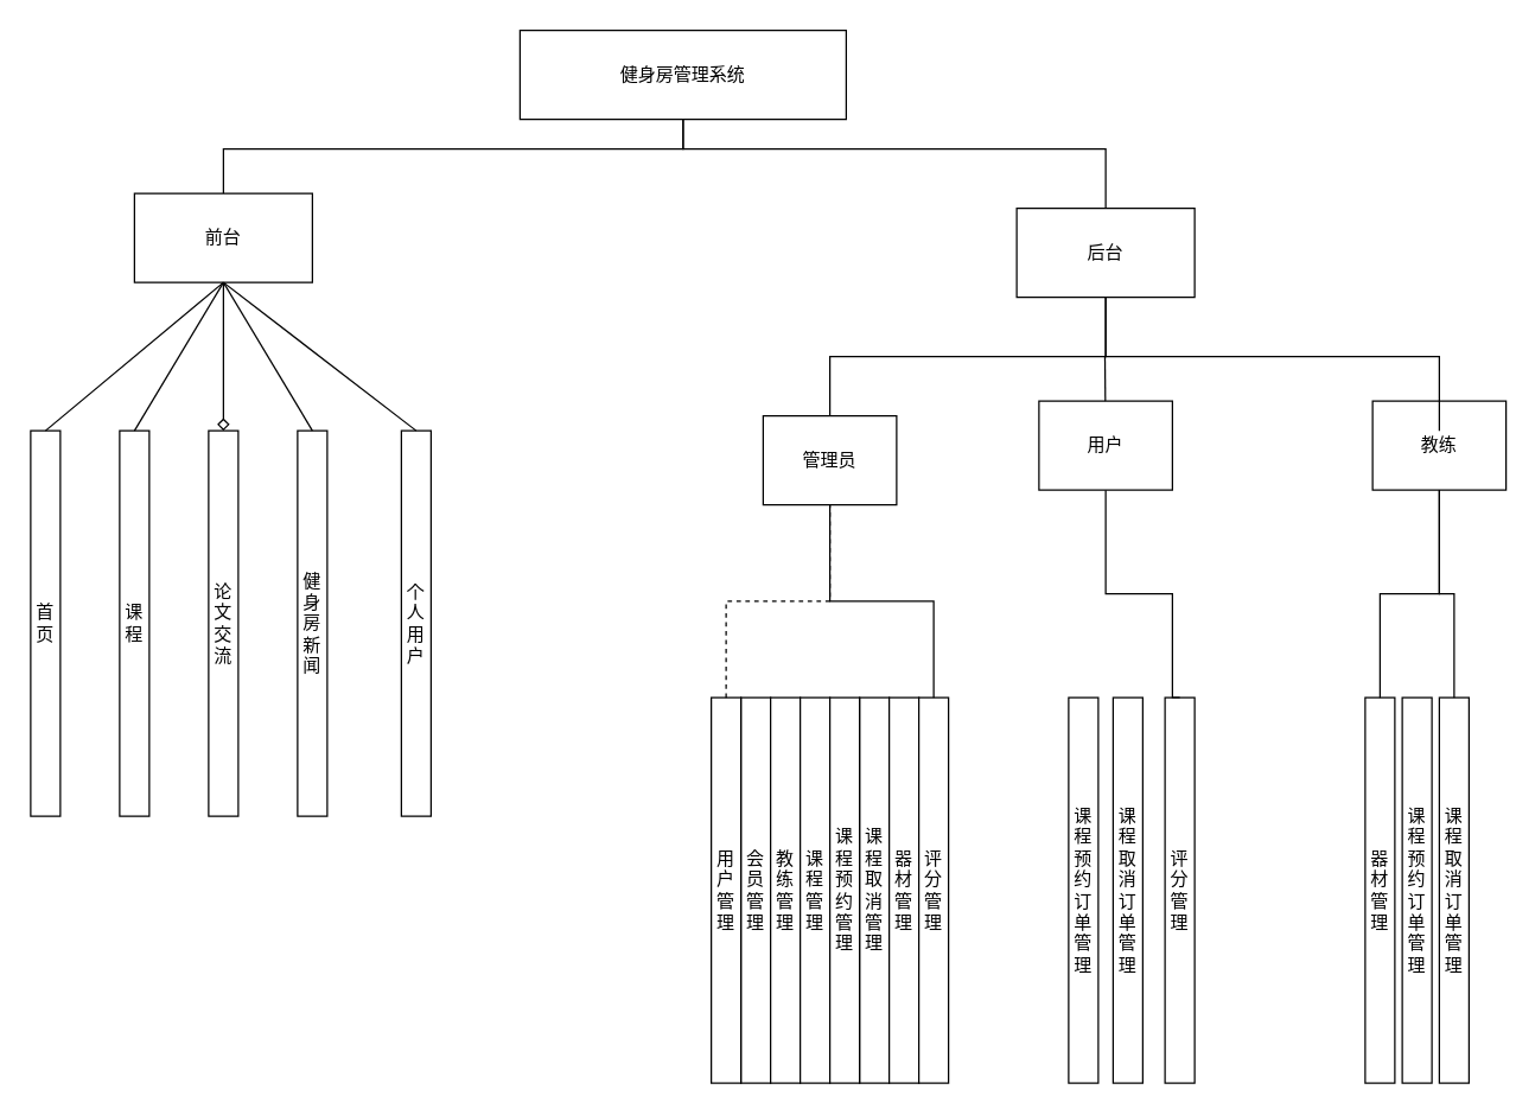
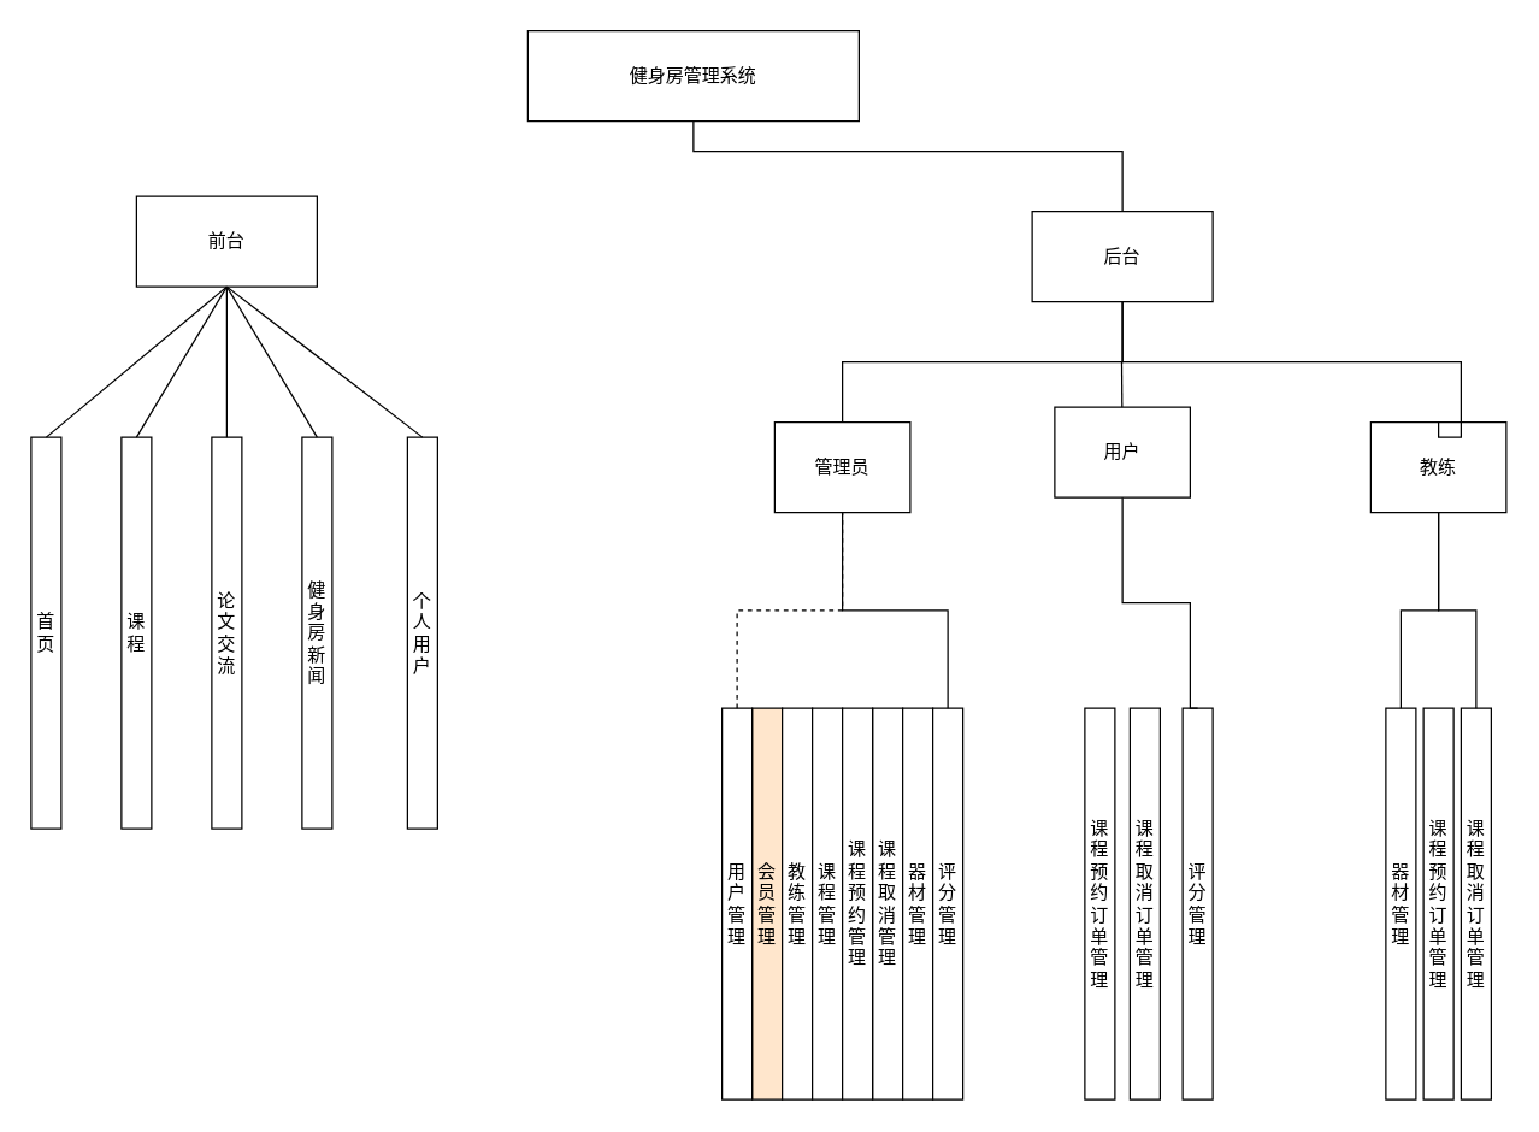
  <mxCell id="0" />
  <mxCell id="1" parent="0" />
- <mxCell id="2" style="edgeStyle=orthogonalEdgeStyle;rounded=0;orthogonalLoop=1;jettySize=auto;html=1;endArrow=none;endFill=0;" parent="1" source="3" target="4" edge="1"><mxGeometry relative="1" as="geometry"><mxPoint x="460" y="110" as="targetPoint" /><Array as="points"><mxPoint x="460" y="100" /><mxPoint x="150" y="100" /></Array></mxGeometry></mxCell>
  <mxCell id="3" value="健身房管理系统" style="rounded=0;whiteSpace=wrap;html=1;" parent="1" vertex="1"><mxGeometry x="350" y="20" width="220" height="60" as="geometry" /></mxCell>
  <mxCell id="4" value="前台" style="rounded=0;whiteSpace=wrap;html=1;" parent="1" vertex="1"><mxGeometry x="90" y="130" width="120" height="60" as="geometry" /></mxCell>
  <mxCell id="5" value="后台" style="rounded=0;whiteSpace=wrap;html=1;" parent="1" vertex="1"><mxGeometry x="685" y="140" width="120" height="60" as="geometry" /></mxCell>
  <mxCell id="6" value="" style="endArrow=none;html=1;rounded=0;entryX=0.5;entryY=0;entryDx=0;entryDy=0;edgeStyle=orthogonalEdgeStyle;endFill=0;" parent="1" target="5" edge="1"><mxGeometry width="50" height="50" relative="1" as="geometry"><mxPoint x="460" y="80" as="sourcePoint" /><mxPoint x="540" y="230" as="targetPoint" /><Array as="points"><mxPoint x="460" y="100" /><mxPoint x="745" y="100" /></Array></mxGeometry></mxCell>
  <mxCell id="7" value="首页" style="rounded=0;whiteSpace=wrap;html=1;" parent="1" vertex="1"><mxGeometry x="20" y="290" width="20" height="260" as="geometry" /></mxCell>
  <mxCell id="8" value="课程" style="rounded=0;whiteSpace=wrap;html=1;" parent="1" vertex="1"><mxGeometry x="80" y="290" width="20" height="260" as="geometry" /></mxCell>
  <mxCell id="9" value="论文交流" style="rounded=0;whiteSpace=wrap;html=1;" parent="1" vertex="1"><mxGeometry x="140" y="290" width="20" height="260" as="geometry" /></mxCell>
  <mxCell id="10" value="健身房新闻" style="rounded=0;whiteSpace=wrap;html=1;" parent="1" vertex="1"><mxGeometry x="200" y="290" width="20" height="260" as="geometry" /></mxCell>
  <mxCell id="11" value="个人用户" style="rounded=0;whiteSpace=wrap;html=1;" parent="1" vertex="1"><mxGeometry x="270" y="290" width="20" height="260" as="geometry" /></mxCell>
  <mxCell id="12" value="" style="endArrow=none;html=1;rounded=0;exitX=0.5;exitY=1;exitDx=0;exitDy=0;entryX=0.5;entryY=0;entryDx=0;entryDy=0;endFill=0;" parent="1" source="4" target="7" edge="1"><mxGeometry width="50" height="50" relative="1" as="geometry"><mxPoint x="460" y="340" as="sourcePoint" /><mxPoint x="510" y="290" as="targetPoint" /></mxGeometry></mxCell>
  <mxCell id="13" value="" style="endArrow=none;html=1;rounded=0;entryX=0.5;entryY=0;entryDx=0;entryDy=0;endFill=0;" parent="1" target="8" edge="1"><mxGeometry width="50" height="50" relative="1" as="geometry"><mxPoint x="150" y="190" as="sourcePoint" /><mxPoint x="510" y="290" as="targetPoint" /></mxGeometry></mxCell>
- <mxCell id="14" value="" style="endArrow=diamond;html=1;rounded=0;exitX=0.5;exitY=1;exitDx=0;exitDy=0;entryX=0.5;entryY=0;entryDx=0;entryDy=0;endFill=0;" parent="1" source="4" target="9" edge="1"><mxGeometry width="50" height="50" relative="1" as="geometry"><mxPoint x="460" y="340" as="sourcePoint" /><mxPoint x="510" y="290" as="targetPoint" /></mxGeometry></mxCell>
+ <mxCell id="14" value="" style="endArrow=none;html=1;rounded=0;exitX=0.5;exitY=1;exitDx=0;exitDy=0;entryX=0.5;entryY=0;entryDx=0;entryDy=0;endFill=0;" parent="1" source="4" target="9" edge="1"><mxGeometry width="50" height="50" relative="1" as="geometry"><mxPoint x="460" y="340" as="sourcePoint" /><mxPoint x="510" y="290" as="targetPoint" /></mxGeometry></mxCell>
  <mxCell id="15" value="" style="endArrow=none;html=1;rounded=0;entryX=0.5;entryY=0;entryDx=0;entryDy=0;" parent="1" target="10" edge="1"><mxGeometry width="50" height="50" relative="1" as="geometry"><mxPoint x="150" y="190" as="sourcePoint" /><mxPoint x="510" y="190" as="targetPoint" /></mxGeometry></mxCell>
  <mxCell id="16" value="" style="endArrow=none;html=1;rounded=0;entryX=0.5;entryY=0;entryDx=0;entryDy=0;" parent="1" target="11" edge="1"><mxGeometry width="50" height="50" relative="1" as="geometry"><mxPoint x="150" y="190" as="sourcePoint" /><mxPoint x="510" y="190" as="targetPoint" /></mxGeometry></mxCell>
  <mxCell id="17" value="管理员" style="rounded=0;whiteSpace=wrap;html=1;" parent="1" vertex="1"><mxGeometry x="514" y="280" width="90" height="60" as="geometry" /></mxCell>
- <mxCell id="18" value="教练" style="rounded=0;whiteSpace=wrap;html=1;" parent="1" vertex="1"><mxGeometry x="925" y="270" width="90" height="60" as="geometry" /></mxCell>
- <mxCell id="19" value="会员管理" style="rounded=0;whiteSpace=wrap;html=1;" parent="1" vertex="1"><mxGeometry x="499" y="470" width="20" height="260" as="geometry" /></mxCell>
+ <mxCell id="18" value="教练" style="rounded=0;whiteSpace=wrap;html=1;" parent="1" vertex="1"><mxGeometry x="910" y="280" width="90" height="60" as="geometry" /></mxCell>
+ <mxCell id="19" value="会员管理" style="rounded=0;whiteSpace=wrap;html=1;fillColor=#ffe6cc;" parent="1" vertex="1"><mxGeometry x="499" y="470" width="20" height="260" as="geometry" /></mxCell>
  <mxCell id="20" value="用户管理" style="rounded=0;whiteSpace=wrap;html=1;" parent="1" vertex="1"><mxGeometry x="479" y="470" width="20" height="260" as="geometry" /></mxCell>
  <mxCell id="21" value="教练管理" style="rounded=0;whiteSpace=wrap;html=1;" parent="1" vertex="1"><mxGeometry x="519" y="470" width="20" height="260" as="geometry" /></mxCell>
  <mxCell id="22" value="课程管理" style="rounded=0;whiteSpace=wrap;html=1;" parent="1" vertex="1"><mxGeometry x="539" y="470" width="20" height="260" as="geometry" /></mxCell>
  <mxCell id="23" value="课程取消管理" style="rounded=0;whiteSpace=wrap;html=1;" parent="1" vertex="1"><mxGeometry x="579" y="470" width="20" height="260" as="geometry" /></mxCell>
  <mxCell id="24" value="课程预约管理" style="rounded=0;whiteSpace=wrap;html=1;" parent="1" vertex="1"><mxGeometry x="559" y="470" width="20" height="260" as="geometry" /></mxCell>
  <mxCell id="25" value="器材管理" style="rounded=0;whiteSpace=wrap;html=1;" parent="1" vertex="1"><mxGeometry x="599" y="470" width="20" height="260" as="geometry" /></mxCell>
  <mxCell id="26" value="评分管理" style="rounded=0;whiteSpace=wrap;html=1;" parent="1" vertex="1"><mxGeometry x="619" y="470" width="20" height="260" as="geometry" /></mxCell>
  <mxCell id="27" value="" style="endArrow=none;html=1;rounded=0;entryX=0.5;entryY=1;entryDx=0;entryDy=0;exitX=0.5;exitY=0;exitDx=0;exitDy=0;edgeStyle=orthogonalEdgeStyle;" parent="1" source="17" target="5" edge="1"><mxGeometry width="50" height="50" relative="1" as="geometry"><mxPoint x="790" y="340" as="sourcePoint" /><mxPoint x="840" y="290" as="targetPoint" /></mxGeometry></mxCell>
  <mxCell id="28" value="" style="endArrow=none;html=1;rounded=0;entryX=0.5;entryY=1;entryDx=0;entryDy=0;exitX=0.5;exitY=0;exitDx=0;exitDy=0;edgeStyle=orthogonalEdgeStyle;" parent="1" source="18" target="5" edge="1"><mxGeometry width="50" height="50" relative="1" as="geometry"><mxPoint x="730" y="340" as="sourcePoint" /><mxPoint x="780" y="290" as="targetPoint" /><Array as="points"><mxPoint x="970" y="290" /><mxPoint x="970" y="240" /><mxPoint x="745" y="240" /></Array></mxGeometry></mxCell>
  <mxCell id="29" value="课程取消订单管理" style="rounded=0;whiteSpace=wrap;html=1;" parent="1" vertex="1"><mxGeometry x="750" y="470" width="20" height="260" as="geometry" /></mxCell>
  <mxCell id="30" value="课程预约订单管理" style="rounded=0;whiteSpace=wrap;html=1;" parent="1" vertex="1"><mxGeometry x="720" y="470" width="20" height="260" as="geometry" /></mxCell>
  <mxCell id="31" value="评分管理" style="rounded=0;whiteSpace=wrap;html=1;" parent="1" vertex="1"><mxGeometry x="785" y="470" width="20" height="260" as="geometry" /></mxCell>
  <mxCell id="32" value="课程预约订单管理" style="rounded=0;whiteSpace=wrap;html=1;" parent="1" vertex="1"><mxGeometry x="945" y="470" width="20" height="260" as="geometry" /></mxCell>
  <mxCell id="33" value="器材管理" style="rounded=0;whiteSpace=wrap;html=1;" parent="1" vertex="1"><mxGeometry x="920" y="470" width="20" height="260" as="geometry" /></mxCell>
  <mxCell id="34" value="课程取消订单管理" style="rounded=0;whiteSpace=wrap;html=1;" parent="1" vertex="1"><mxGeometry x="970" y="470" width="20" height="260" as="geometry" /></mxCell>
  <mxCell id="35" value="" style="endArrow=none;html=1;rounded=0;entryX=0.5;entryY=1;entryDx=0;entryDy=0;exitX=0.5;exitY=0;exitDx=0;exitDy=0;exitPerimeter=0;edgeStyle=orthogonalEdgeStyle;" parent="1" source="31" target="42" edge="1"><mxGeometry width="50" height="50" relative="1" as="geometry"><mxPoint x="1040" y="420" as="sourcePoint" /><mxPoint x="1130" y="490" as="targetPoint" /><Array as="points"><mxPoint x="790" y="470" /><mxPoint x="790" y="400" /><mxPoint x="745" y="400" /></Array></mxGeometry></mxCell>
  <mxCell id="36" value="" style="endArrow=none;html=1;rounded=0;entryX=0.5;entryY=1;entryDx=0;entryDy=0;exitX=0.5;exitY=0;exitDx=0;exitDy=0;edgeStyle=orthogonalEdgeStyle;" parent="1" source="33" target="18" edge="1"><mxGeometry width="50" height="50" relative="1" as="geometry"><mxPoint x="1200" y="420" as="sourcePoint" /><mxPoint x="1130" y="490" as="targetPoint" /></mxGeometry></mxCell>
  <mxCell id="37" value="" style="endArrow=none;html=1;rounded=0;entryX=0.5;entryY=1;entryDx=0;entryDy=0;exitX=0.5;exitY=0;exitDx=0;exitDy=0;edgeStyle=orthogonalEdgeStyle;" parent="1" source="34" target="18" edge="1"><mxGeometry width="50" height="50" relative="1" as="geometry"><mxPoint x="1080" y="540" as="sourcePoint" /><mxPoint x="1210" y="340" as="targetPoint" /></mxGeometry></mxCell>
  <mxCell id="38" value="" style="endArrow=none;html=1;rounded=0;entryX=0.5;entryY=1;entryDx=0;entryDy=0;exitX=0.5;exitY=0;exitDx=0;exitDy=0;edgeStyle=orthogonalEdgeStyle;dashed=1;" parent="1" source="20" target="17" edge="1"><mxGeometry width="50" height="50" relative="1" as="geometry"><mxPoint x="710" y="470" as="sourcePoint" /><mxPoint x="760" y="420" as="targetPoint" /></mxGeometry></mxCell>
  <mxCell id="39" value="" style="endArrow=none;html=1;rounded=0;entryX=0.5;entryY=1;entryDx=0;entryDy=0;exitX=0.5;exitY=0;exitDx=0;exitDy=0;edgeStyle=orthogonalEdgeStyle;" parent="1" source="26" target="17" edge="1"><mxGeometry width="50" height="50" relative="1" as="geometry"><mxPoint x="710" y="470" as="sourcePoint" /><mxPoint x="760" y="420" as="targetPoint" /></mxGeometry></mxCell>
  <mxCell id="40" value="" style="endArrow=none;html=1;rounded=0;" parent="1" source="42" edge="1"><mxGeometry width="50" height="50" relative="1" as="geometry"><mxPoint x="744.5" y="290" as="sourcePoint" /><mxPoint x="744.5" y="240" as="targetPoint" /><Array as="points" /></mxGeometry></mxCell>
  <mxCell id="41" value="" style="endArrow=none;html=1;rounded=0;" parent="1" target="42" edge="1"><mxGeometry width="50" height="50" relative="1" as="geometry"><mxPoint x="744.5" y="290" as="sourcePoint" /><mxPoint x="744.5" y="240" as="targetPoint" /><Array as="points"><mxPoint x="744.5" y="270" /></Array></mxGeometry></mxCell>
  <mxCell id="42" value="用户" style="rounded=0;whiteSpace=wrap;html=1;" parent="1" vertex="1"><mxGeometry x="700" y="270" width="90" height="60" as="geometry" /></mxCell>
